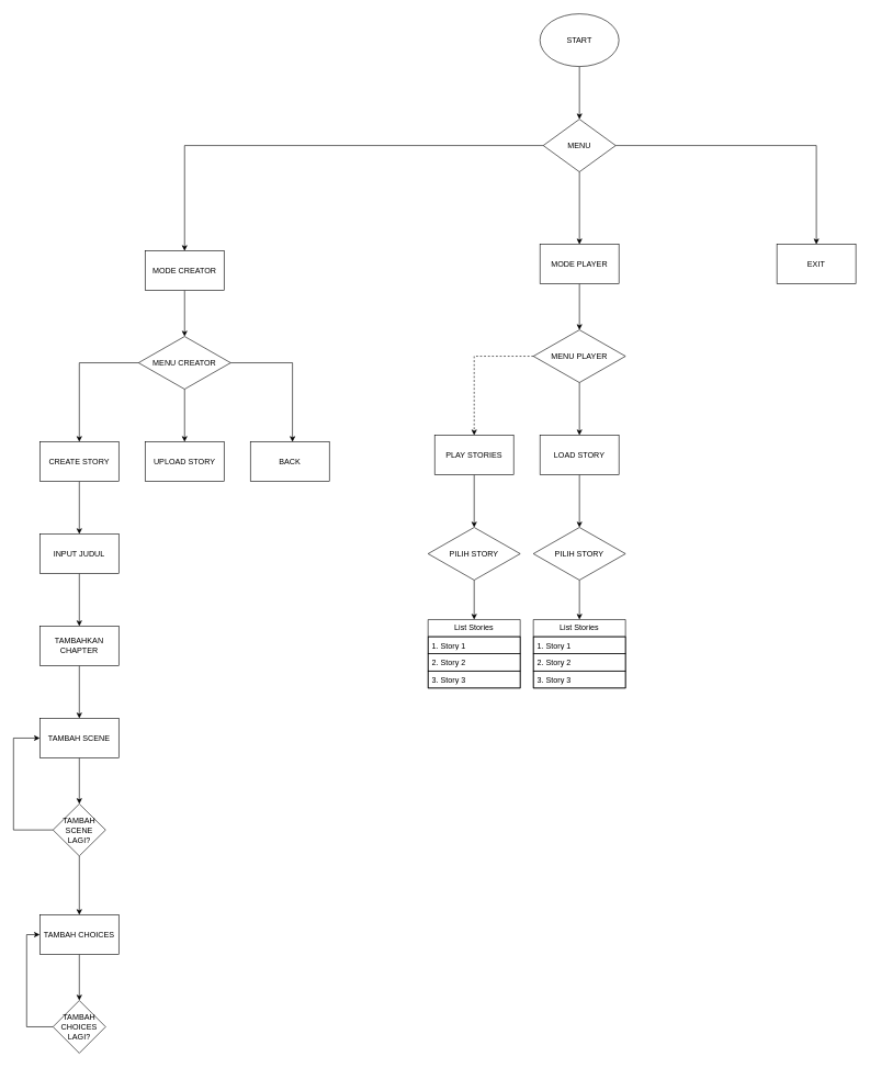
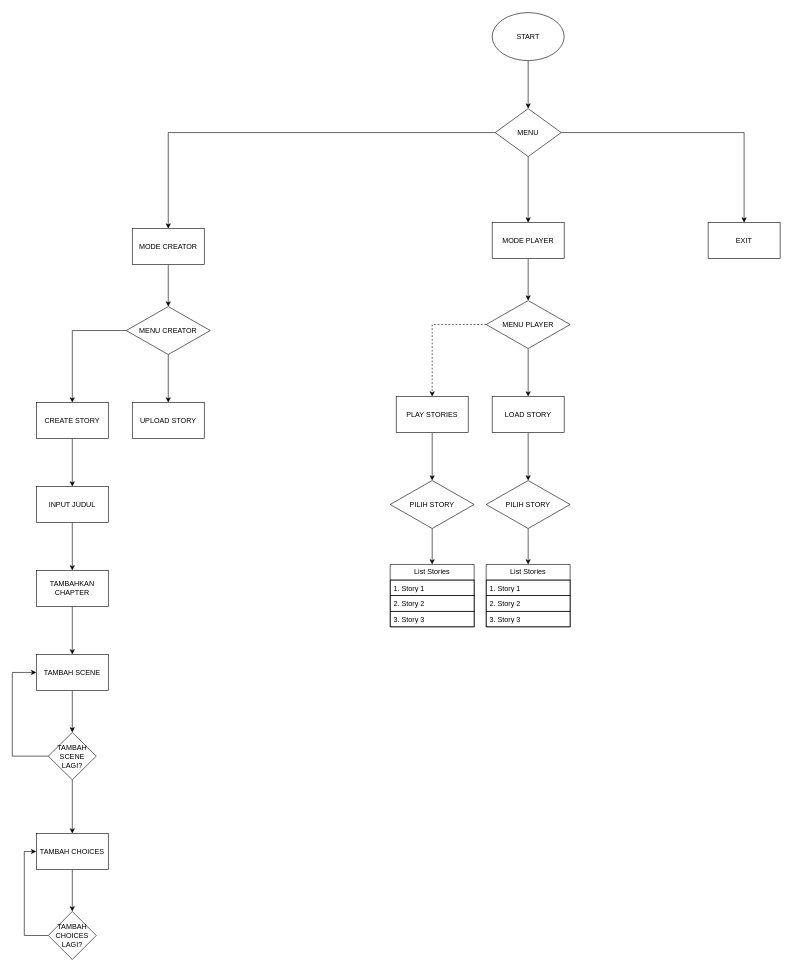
  <mxCell id="0" />
  <mxCell id="1" parent="0" />
  <mxCell id="2" value="" style="edgeStyle=orthogonalEdgeStyle;rounded=0;orthogonalLoop=1;jettySize=auto;html=1;" parent="1" source="3" target="7" edge="1"><mxGeometry relative="1" as="geometry" /></mxCell>
  <mxCell id="3" value="START" style="ellipse;whiteSpace=wrap;html=1;" parent="1" vertex="1"><mxGeometry x="820" y="20" width="120" height="80" as="geometry" /></mxCell>
  <mxCell id="4" value="" style="edgeStyle=orthogonalEdgeStyle;rounded=0;orthogonalLoop=1;jettySize=auto;html=1;" parent="1" source="7" target="11" edge="1"><mxGeometry relative="1" as="geometry" /></mxCell>
  <mxCell id="5" style="edgeStyle=orthogonalEdgeStyle;rounded=0;orthogonalLoop=1;jettySize=auto;html=1;entryX=0.5;entryY=0;entryDx=0;entryDy=0;" parent="1" source="7" target="9" edge="1"><mxGeometry relative="1" as="geometry" /></mxCell>
  <mxCell id="6" style="edgeStyle=orthogonalEdgeStyle;rounded=0;orthogonalLoop=1;jettySize=auto;html=1;entryX=0.5;entryY=0;entryDx=0;entryDy=0;" parent="1" source="7" target="12" edge="1"><mxGeometry relative="1" as="geometry" /></mxCell>
  <mxCell id="7" value="MENU" style="rhombus;whiteSpace=wrap;html=1;" parent="1" vertex="1"><mxGeometry x="825" y="180" width="110" height="80" as="geometry" /></mxCell>
  <mxCell id="8" value="" style="edgeStyle=orthogonalEdgeStyle;rounded=0;orthogonalLoop=1;jettySize=auto;html=1;" parent="1" source="9" target="15" edge="1"><mxGeometry relative="1" as="geometry" /></mxCell>
  <mxCell id="9" value="MODE CREATOR" style="rounded=0;whiteSpace=wrap;html=1;" parent="1" vertex="1"><mxGeometry x="220" y="380" width="120" height="60" as="geometry" /></mxCell>
  <mxCell id="10" value="" style="edgeStyle=orthogonalEdgeStyle;rounded=0;orthogonalLoop=1;jettySize=auto;html=1;" edge="1" parent="1" source="11" target="36"><mxGeometry relative="1" as="geometry" /></mxCell>
  <mxCell id="11" value="MODE PLAYER" style="rounded=0;whiteSpace=wrap;html=1;" parent="1" vertex="1"><mxGeometry x="820" y="370" width="120" height="60" as="geometry" /></mxCell>
  <mxCell id="12" value="EXIT" style="rounded=0;whiteSpace=wrap;html=1;" parent="1" vertex="1"><mxGeometry x="1180" y="370" width="120" height="60" as="geometry" /></mxCell>
  <mxCell id="13" style="edgeStyle=orthogonalEdgeStyle;rounded=0;orthogonalLoop=1;jettySize=auto;html=1;entryX=0.5;entryY=0;entryDx=0;entryDy=0;" parent="1" source="15" target="17" edge="1"><mxGeometry relative="1" as="geometry" /></mxCell>
  <mxCell id="14" style="edgeStyle=orthogonalEdgeStyle;rounded=0;orthogonalLoop=1;jettySize=auto;html=1;entryX=0.5;entryY=0;entryDx=0;entryDy=0;" parent="1" source="15" target="18" edge="1"><mxGeometry relative="1" as="geometry" /></mxCell>
  <mxCell id="15" value="MENU CREATOR" style="rhombus;whiteSpace=wrap;html=1;rounded=0;" parent="1" vertex="1"><mxGeometry x="210" y="510" width="140" height="80" as="geometry" /></mxCell>
  <mxCell id="16" value="" style="edgeStyle=orthogonalEdgeStyle;rounded=0;orthogonalLoop=1;jettySize=auto;html=1;" parent="1" source="17" target="22" edge="1"><mxGeometry relative="1" as="geometry" /></mxCell>
  <mxCell id="17" value="CREATE STORY" style="rounded=0;whiteSpace=wrap;html=1;" parent="1" vertex="1"><mxGeometry x="60" y="670" width="120" height="60" as="geometry" /></mxCell>
  <mxCell id="18" value="UPLOAD STORY" style="rounded=0;whiteSpace=wrap;html=1;" parent="1" vertex="1"><mxGeometry x="220" y="670" width="120" height="60" as="geometry" /></mxCell>
- <mxCell id="19" value="BACK" style="rounded=0;whiteSpace=wrap;html=1;" parent="1" vertex="1"><mxGeometry x="380" y="670" width="120" height="60" as="geometry" /></mxCell>
- <mxCell id="20" style="edgeStyle=orthogonalEdgeStyle;rounded=0;orthogonalLoop=1;jettySize=auto;html=1;entryX=0.533;entryY=0.001;entryDx=0;entryDy=0;entryPerimeter=0;" parent="1" source="15" target="19" edge="1"><mxGeometry relative="1" as="geometry" /></mxCell>
  <mxCell id="21" value="" style="edgeStyle=orthogonalEdgeStyle;rounded=0;orthogonalLoop=1;jettySize=auto;html=1;" parent="1" source="22" target="24" edge="1"><mxGeometry relative="1" as="geometry" /></mxCell>
  <mxCell id="22" value="INPUT JUDUL" style="rounded=0;whiteSpace=wrap;html=1;" parent="1" vertex="1"><mxGeometry x="60" y="810" width="120" height="60" as="geometry" /></mxCell>
  <mxCell id="23" value="" style="edgeStyle=orthogonalEdgeStyle;rounded=0;orthogonalLoop=1;jettySize=auto;html=1;" parent="1" source="24" target="26" edge="1"><mxGeometry relative="1" as="geometry" /></mxCell>
  <mxCell id="24" value="TAMBAHKAN CHAPTER" style="rounded=0;whiteSpace=wrap;html=1;" parent="1" vertex="1"><mxGeometry x="60" y="950" width="120" height="60" as="geometry" /></mxCell>
  <mxCell id="25" value="" style="edgeStyle=orthogonalEdgeStyle;rounded=0;orthogonalLoop=1;jettySize=auto;html=1;" parent="1" source="26" target="29" edge="1"><mxGeometry relative="1" as="geometry" /></mxCell>
  <mxCell id="26" value="TAMBAH SCENE" style="rounded=0;whiteSpace=wrap;html=1;" parent="1" vertex="1"><mxGeometry x="60" y="1090" width="120" height="60" as="geometry" /></mxCell>
  <mxCell id="27" style="edgeStyle=orthogonalEdgeStyle;rounded=0;orthogonalLoop=1;jettySize=auto;html=1;entryX=0;entryY=0.5;entryDx=0;entryDy=0;" parent="1" source="29" target="26" edge="1"><mxGeometry relative="1" as="geometry"><Array as="points"><mxPoint x="20" y="1260" /><mxPoint x="20" y="1120" /></Array></mxGeometry></mxCell>
  <mxCell id="28" value="" style="edgeStyle=orthogonalEdgeStyle;rounded=0;orthogonalLoop=1;jettySize=auto;html=1;" parent="1" source="29" target="31" edge="1"><mxGeometry relative="1" as="geometry" /></mxCell>
  <mxCell id="29" value="TAMBAH SCENE LAGI?" style="rhombus;whiteSpace=wrap;html=1;rounded=0;" parent="1" vertex="1"><mxGeometry x="80" y="1220" width="80" height="79" as="geometry" /></mxCell>
  <mxCell id="30" value="" style="edgeStyle=orthogonalEdgeStyle;rounded=0;orthogonalLoop=1;jettySize=auto;html=1;" parent="1" source="31" target="33" edge="1"><mxGeometry relative="1" as="geometry" /></mxCell>
  <mxCell id="31" value="TAMBAH CHOICES" style="whiteSpace=wrap;html=1;rounded=0;" parent="1" vertex="1"><mxGeometry x="60" y="1388.5" width="120" height="60" as="geometry" /></mxCell>
  <mxCell id="32" style="edgeStyle=orthogonalEdgeStyle;rounded=0;orthogonalLoop=1;jettySize=auto;html=1;entryX=0;entryY=0.5;entryDx=0;entryDy=0;exitX=0;exitY=0.5;exitDx=0;exitDy=0;" parent="1" source="33" target="31" edge="1"><mxGeometry relative="1" as="geometry"><Array as="points"><mxPoint x="40" y="1559" /><mxPoint x="40" y="1419" /></Array></mxGeometry></mxCell>
  <mxCell id="33" value="TAMBAH CHOICES LAGI?" style="rhombus;whiteSpace=wrap;html=1;rounded=0;" parent="1" vertex="1"><mxGeometry x="80" y="1518.5" width="80" height="80" as="geometry" /></mxCell>
  <mxCell id="34" value="" style="edgeStyle=orthogonalEdgeStyle;rounded=0;orthogonalLoop=1;jettySize=auto;html=1;" edge="1" parent="1" source="36" target="44"><mxGeometry relative="1" as="geometry" /></mxCell>
  <mxCell id="35" style="edgeStyle=orthogonalEdgeStyle;rounded=0;orthogonalLoop=1;jettySize=auto;html=1;entryX=0.5;entryY=0;entryDx=0;entryDy=0;dashed=1;" edge="1" parent="1" source="36" target="46"><mxGeometry relative="1" as="geometry" /></mxCell>
  <mxCell id="36" value="MENU PLAYER" style="rhombus;whiteSpace=wrap;html=1;rounded=0;" vertex="1" parent="1"><mxGeometry x="810" y="500" width="140" height="80" as="geometry" /></mxCell>
  <mxCell id="37" style="edgeStyle=orthogonalEdgeStyle;rounded=0;orthogonalLoop=1;jettySize=auto;html=1;entryX=0.5;entryY=0;entryDx=0;entryDy=0;" edge="1" parent="1" source="38" target="39"><mxGeometry relative="1" as="geometry" /></mxCell>
  <mxCell id="38" value="PILIH STORY" style="rhombus;whiteSpace=wrap;html=1;rounded=0;" vertex="1" parent="1"><mxGeometry x="650" y="800" width="140" height="80" as="geometry" /></mxCell>
  <mxCell id="39" value="List Stories" style="swimlane;fontStyle=0;childLayout=stackLayout;horizontal=1;startSize=26;fillColor=none;horizontalStack=0;resizeParent=1;resizeParentMax=0;resizeLast=0;collapsible=1;marginBottom=0;whiteSpace=wrap;html=1;" vertex="1" parent="1"><mxGeometry x="650" y="940" width="140" height="104" as="geometry" /></mxCell>
  <mxCell id="40" value="1. Story 1" style="text;strokeColor=default;fillColor=none;align=left;verticalAlign=top;spacingLeft=4;spacingRight=4;overflow=hidden;rotatable=0;points=[[0,0.5],[1,0.5]];portConstraint=eastwest;whiteSpace=wrap;html=1;" vertex="1" parent="39"><mxGeometry y="26" width="140" height="26" as="geometry" /></mxCell>
  <mxCell id="41" value="2. Story 2" style="text;strokeColor=default;fillColor=none;align=left;verticalAlign=top;spacingLeft=4;spacingRight=4;overflow=hidden;rotatable=0;points=[[0,0.5],[1,0.5]];portConstraint=eastwest;whiteSpace=wrap;html=1;" vertex="1" parent="39"><mxGeometry y="52" width="140" height="26" as="geometry" /></mxCell>
  <mxCell id="42" value="3. Story 3" style="text;strokeColor=default;fillColor=none;align=left;verticalAlign=top;spacingLeft=4;spacingRight=4;overflow=hidden;rotatable=0;points=[[0,0.5],[1,0.5]];portConstraint=eastwest;whiteSpace=wrap;html=1;" vertex="1" parent="39"><mxGeometry y="78" width="140" height="26" as="geometry" /></mxCell>
  <mxCell id="43" value="" style="edgeStyle=orthogonalEdgeStyle;rounded=0;orthogonalLoop=1;jettySize=auto;html=1;" edge="1" parent="1" source="44" target="48"><mxGeometry relative="1" as="geometry" /></mxCell>
  <mxCell id="44" value="LOAD STORY" style="whiteSpace=wrap;html=1;rounded=0;" vertex="1" parent="1"><mxGeometry x="820" y="660" width="120" height="60" as="geometry" /></mxCell>
  <mxCell id="45" value="" style="edgeStyle=orthogonalEdgeStyle;rounded=0;orthogonalLoop=1;jettySize=auto;html=1;" edge="1" parent="1" source="46" target="38"><mxGeometry relative="1" as="geometry" /></mxCell>
  <mxCell id="46" value="PLAY STORIES" style="whiteSpace=wrap;html=1;rounded=0;" vertex="1" parent="1"><mxGeometry x="660" y="660" width="120" height="60" as="geometry" /></mxCell>
  <mxCell id="47" style="edgeStyle=orthogonalEdgeStyle;rounded=0;orthogonalLoop=1;jettySize=auto;html=1;" edge="1" parent="1" source="48" target="49"><mxGeometry relative="1" as="geometry" /></mxCell>
  <mxCell id="48" value="PILIH STORY" style="rhombus;whiteSpace=wrap;html=1;rounded=0;" vertex="1" parent="1"><mxGeometry x="810" y="800" width="140" height="80" as="geometry" /></mxCell>
  <mxCell id="49" value="List Stories" style="swimlane;fontStyle=0;childLayout=stackLayout;horizontal=1;startSize=26;fillColor=none;horizontalStack=0;resizeParent=1;resizeParentMax=0;resizeLast=0;collapsible=1;marginBottom=0;whiteSpace=wrap;html=1;" vertex="1" parent="1"><mxGeometry x="810" y="940" width="140" height="104" as="geometry" /></mxCell>
  <mxCell id="50" value="1. Story 1" style="text;strokeColor=default;fillColor=none;align=left;verticalAlign=top;spacingLeft=4;spacingRight=4;overflow=hidden;rotatable=0;points=[[0,0.5],[1,0.5]];portConstraint=eastwest;whiteSpace=wrap;html=1;" vertex="1" parent="49"><mxGeometry y="26" width="140" height="26" as="geometry" /></mxCell>
  <mxCell id="51" value="2. Story 2" style="text;strokeColor=default;fillColor=none;align=left;verticalAlign=top;spacingLeft=4;spacingRight=4;overflow=hidden;rotatable=0;points=[[0,0.5],[1,0.5]];portConstraint=eastwest;whiteSpace=wrap;html=1;" vertex="1" parent="49"><mxGeometry y="52" width="140" height="26" as="geometry" /></mxCell>
  <mxCell id="52" value="3. Story 3" style="text;strokeColor=default;fillColor=none;align=left;verticalAlign=top;spacingLeft=4;spacingRight=4;overflow=hidden;rotatable=0;points=[[0,0.5],[1,0.5]];portConstraint=eastwest;whiteSpace=wrap;html=1;" vertex="1" parent="49"><mxGeometry y="78" width="140" height="26" as="geometry" /></mxCell>
